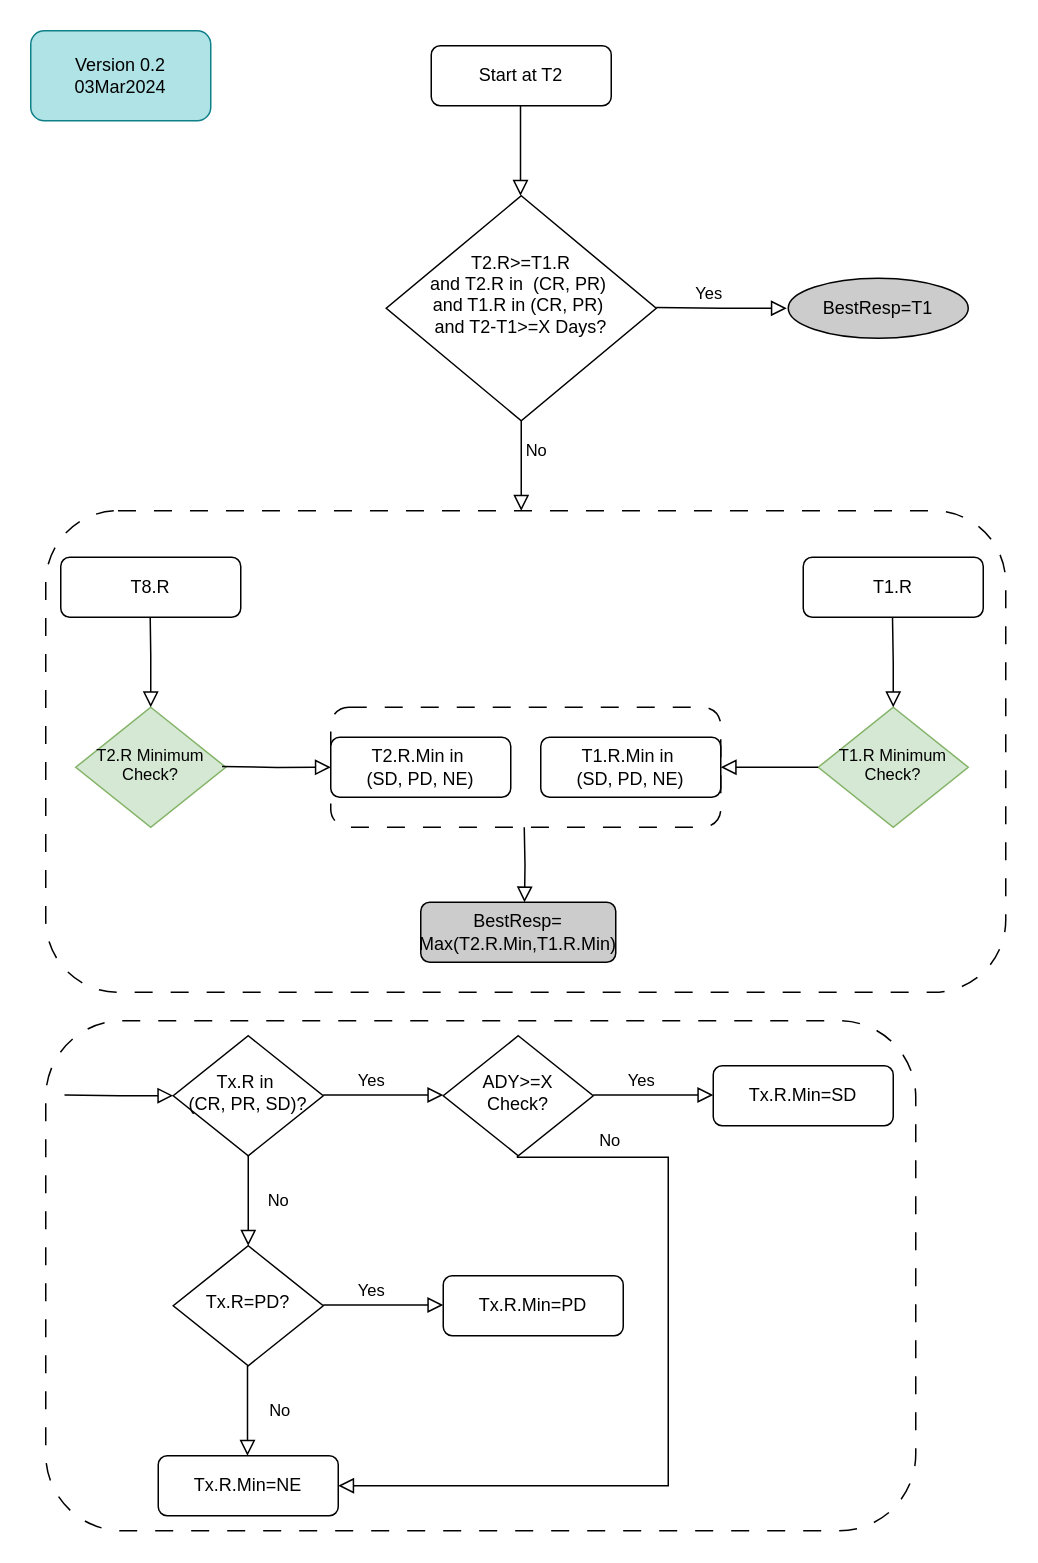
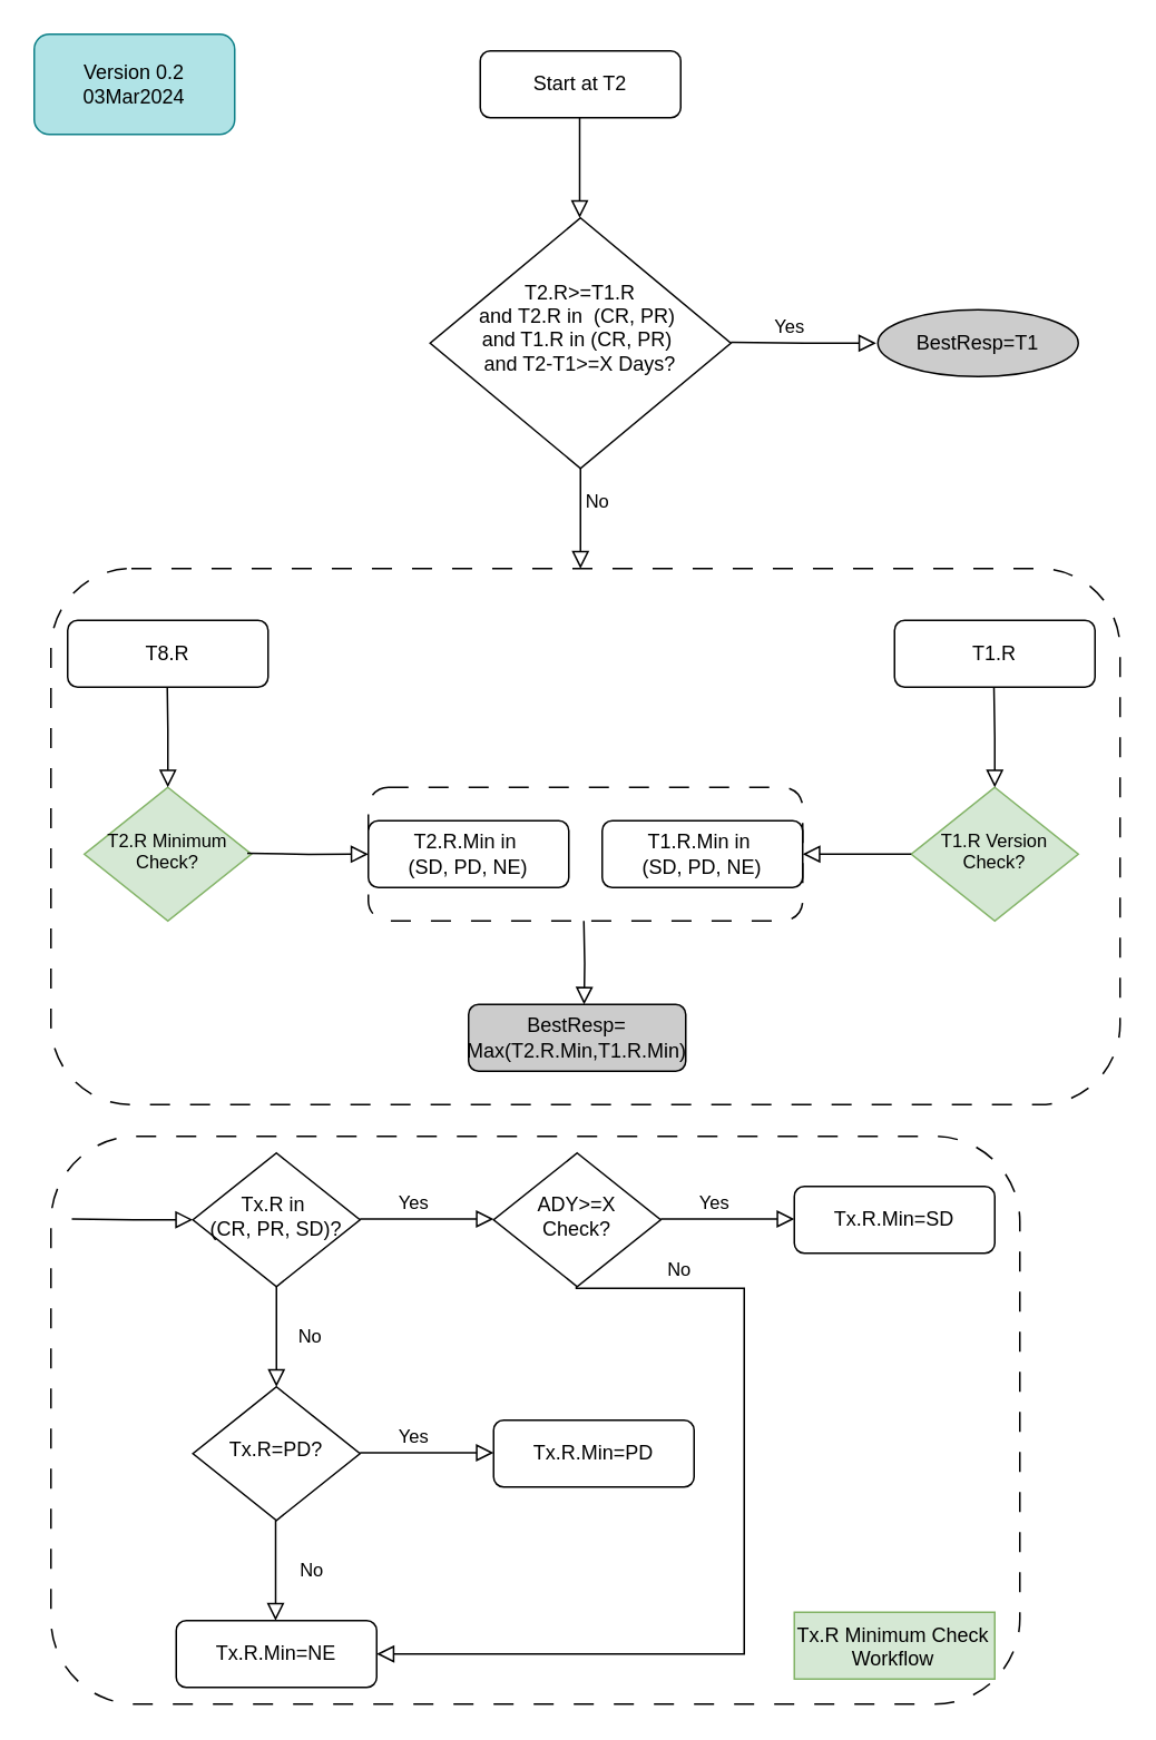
  <mxCell id="0" />
  <mxCell id="1" parent="0" />
  <mxCell id="2" value="Version 0.2&lt;div&gt;03Mar2024&lt;/div&gt;" style="rounded=1;whiteSpace=wrap;html=1;fillColor=#b0e3e6;strokeColor=#0e8088;" parent="1" vertex="1"><mxGeometry x="20" y="20" width="120" height="60" as="geometry" /></mxCell>
  <mxCell id="3" value="" style="group" vertex="1" connectable="0" parent="1"><mxGeometry x="30" y="30" width="640" height="631" as="geometry" /></mxCell>
  <mxCell id="4" value="" style="rounded=1;whiteSpace=wrap;html=1;dashed=1;dashPattern=12 12;fillColor=none;" parent="3" vertex="1"><mxGeometry y="310" width="640" height="321" as="geometry" /></mxCell>
  <mxCell id="5" value="" style="rounded=1;whiteSpace=wrap;html=1;dashed=1;dashPattern=12 12;fillColor=none;" parent="3" vertex="1"><mxGeometry x="190" y="441" width="260" height="80" as="geometry" /></mxCell>
  <mxCell id="6" value="" style="rounded=0;html=1;jettySize=auto;orthogonalLoop=1;fontSize=11;endArrow=block;endFill=0;endSize=8;strokeWidth=1;shadow=0;labelBackgroundColor=none;edgeStyle=orthogonalEdgeStyle;" parent="3" edge="1"><mxGeometry x="0.333" y="20" relative="1" as="geometry"><mxPoint as="offset" /><mxPoint x="319" y="521" as="sourcePoint" /><mxPoint x="319.17" y="571" as="targetPoint" /></mxGeometry></mxCell>
  <mxCell id="7" value="&lt;font style=&quot;font-size: 11px;&quot;&gt;T2.R Minimum&lt;/font&gt;&lt;div style=&quot;font-size: 11px;&quot;&gt;&lt;font style=&quot;font-size: 11px;&quot;&gt;Check?&lt;/font&gt;&lt;/div&gt;" style="rhombus;whiteSpace=wrap;html=1;shadow=0;fontFamily=Helvetica;fontSize=12;align=center;strokeWidth=1;spacing=6;spacingTop=-4;fillColor=#d5e8d4;strokeColor=#82b366;" parent="3" vertex="1"><mxGeometry x="20" y="441" width="100" height="80" as="geometry" /></mxCell>
  <mxCell id="8" value="" style="edgeStyle=orthogonalEdgeStyle;rounded=0;html=1;jettySize=auto;orthogonalLoop=1;fontSize=11;endArrow=block;endFill=0;endSize=8;strokeWidth=1;shadow=0;labelBackgroundColor=none;entryX=0;entryY=0.5;entryDx=0;entryDy=0;" parent="3" target="9" edge="1"><mxGeometry x="-0.208" y="10" relative="1" as="geometry"><mxPoint as="offset" /><mxPoint x="117.5" y="480.58" as="sourcePoint" /><mxPoint x="197" y="481.08" as="targetPoint" /><Array as="points" /></mxGeometry></mxCell>
  <mxCell id="9" value="T2.R.Min in&amp;nbsp;&lt;div&gt;(SD, PD, NE)&lt;/div&gt;" style="rounded=1;whiteSpace=wrap;html=1;fontSize=12;glass=0;strokeWidth=1;shadow=0;" parent="3" vertex="1"><mxGeometry x="190" y="461" width="120" height="40" as="geometry" /></mxCell>
- <mxCell id="10" value="&lt;font style=&quot;font-size: 11px;&quot;&gt;T1.R Minimum&lt;/font&gt;&lt;div style=&quot;font-size: 11px;&quot;&gt;&lt;font style=&quot;font-size: 11px;&quot;&gt;Check?&lt;/font&gt;&lt;/div&gt;" style="rhombus;whiteSpace=wrap;html=1;shadow=0;fontFamily=Helvetica;fontSize=12;align=center;strokeWidth=1;spacing=6;spacingTop=-4;fillColor=#d5e8d4;strokeColor=#82b366;" parent="3" vertex="1"><mxGeometry x="515" y="441" width="100" height="80" as="geometry" /></mxCell>
+ <mxCell id="10" value="&lt;font style=&quot;font-size: 11px;&quot;&gt;T1.R Version&lt;/font&gt;&lt;div style=&quot;font-size: 11px;&quot;&gt;&lt;font style=&quot;font-size: 11px;&quot;&gt;Check?&lt;/font&gt;&lt;/div&gt;" style="rhombus;whiteSpace=wrap;html=1;shadow=0;fontFamily=Helvetica;fontSize=12;align=center;strokeWidth=1;spacing=6;spacingTop=-4;fillColor=#d5e8d4;strokeColor=#82b366;" parent="3" vertex="1"><mxGeometry x="515" y="441" width="100" height="80" as="geometry" /></mxCell>
  <mxCell id="11" value="T1.R.Min in&amp;nbsp;&lt;div&gt;(SD, PD, NE)&lt;/div&gt;" style="rounded=1;whiteSpace=wrap;html=1;fontSize=12;glass=0;strokeWidth=1;shadow=0;" parent="3" vertex="1"><mxGeometry x="330" y="461" width="120" height="40" as="geometry" /></mxCell>
  <mxCell id="12" value="" style="edgeStyle=orthogonalEdgeStyle;rounded=0;html=1;jettySize=auto;orthogonalLoop=1;fontSize=11;endArrow=block;endFill=0;endSize=8;strokeWidth=1;shadow=0;labelBackgroundColor=none;exitX=0;exitY=0.5;exitDx=0;exitDy=0;" parent="3" source="10" edge="1"><mxGeometry x="-0.112" y="-10" relative="1" as="geometry"><mxPoint as="offset" /><mxPoint x="430" y="480.5" as="sourcePoint" /><mxPoint x="450" y="481" as="targetPoint" /></mxGeometry></mxCell>
  <mxCell id="13" value="BestResp=&lt;div&gt;Max(T2.R.Min,T1.R&lt;span style=&quot;background-color: initial;&quot;&gt;.Min&lt;/span&gt;&lt;span style=&quot;background-color: initial;&quot;&gt;)&lt;/span&gt;&lt;/div&gt;" style="rounded=1;whiteSpace=wrap;html=1;fontSize=12;glass=0;strokeWidth=1;shadow=0;fillStyle=auto;fillColor=#CCCCCC;" parent="3" vertex="1"><mxGeometry x="250" y="571" width="130" height="40" as="geometry" /></mxCell>
  <mxCell id="14" value="" style="rounded=0;html=1;jettySize=auto;orthogonalLoop=1;fontSize=11;endArrow=block;endFill=0;endSize=8;strokeWidth=1;shadow=0;labelBackgroundColor=none;edgeStyle=orthogonalEdgeStyle;entryX=0.5;entryY=0;entryDx=0;entryDy=0;" parent="3" edge="1"><mxGeometry x="0.333" y="20" relative="1" as="geometry"><mxPoint as="offset" /><mxPoint x="69.5" y="371" as="sourcePoint" /><mxPoint x="70" y="441" as="targetPoint" /><Array as="points" /></mxGeometry></mxCell>
  <mxCell id="15" value="T8.R" style="rounded=1;whiteSpace=wrap;html=1;fontSize=12;glass=0;strokeWidth=1;shadow=0;" parent="3" vertex="1"><mxGeometry x="10" y="341" width="120" height="40" as="geometry" /></mxCell>
  <mxCell id="16" value="" style="rounded=0;html=1;jettySize=auto;orthogonalLoop=1;fontSize=11;endArrow=block;endFill=0;endSize=8;strokeWidth=1;shadow=0;labelBackgroundColor=none;edgeStyle=orthogonalEdgeStyle;entryX=0.5;entryY=0;entryDx=0;entryDy=0;" parent="3" target="17" edge="1"><mxGeometry x="0.333" y="20" relative="1" as="geometry"><mxPoint as="offset" /><mxPoint x="564.5" y="361" as="sourcePoint" /><mxPoint x="565" y="431" as="targetPoint" /><Array as="points" /></mxGeometry></mxCell>
  <mxCell id="17" value="T1.R" style="rounded=1;whiteSpace=wrap;html=1;fontSize=12;glass=0;strokeWidth=1;shadow=0;" parent="3" vertex="1"><mxGeometry x="505" y="341" width="120" height="40" as="geometry" /></mxCell>
  <mxCell id="18" value="" style="rounded=0;html=1;jettySize=auto;orthogonalLoop=1;fontSize=11;endArrow=block;endFill=0;endSize=8;strokeWidth=1;shadow=0;labelBackgroundColor=none;edgeStyle=orthogonalEdgeStyle;" parent="3" edge="1"><mxGeometry x="0.333" y="20" relative="1" as="geometry"><mxPoint as="offset" /><mxPoint x="564.5" y="381" as="sourcePoint" /><mxPoint x="565" y="441" as="targetPoint" /><Array as="points" /></mxGeometry></mxCell>
  <mxCell id="19" value="" style="group" vertex="1" connectable="0" parent="3"><mxGeometry x="227" width="388" height="310" as="geometry" /></mxCell>
  <mxCell id="20" value="Start at T2" style="rounded=1;whiteSpace=wrap;html=1;fontSize=12;glass=0;strokeWidth=1;shadow=0;" parent="19" vertex="1"><mxGeometry x="30" width="120" height="40" as="geometry" /></mxCell>
  <mxCell id="21" value="T2.R&amp;gt;=T1.R&lt;div&gt;and&amp;nbsp;&lt;span style=&quot;background-color: initial;&quot;&gt;T2.R in&amp;nbsp;&lt;/span&gt;&lt;span style=&quot;background-color: initial;&quot;&gt;&amp;nbsp;(CR, PR)&amp;nbsp;&lt;/span&gt;&lt;/div&gt;&lt;div&gt;&lt;span style=&quot;background-color: initial;&quot;&gt;and T1.R in (CR, PR)&amp;nbsp;&lt;/span&gt;&lt;/div&gt;&lt;div&gt;&lt;span style=&quot;background-color: initial;&quot;&gt;and T2-T1&amp;gt;=X Days?&lt;/span&gt;&lt;/div&gt;&lt;div&gt;&lt;br&gt;&lt;/div&gt;" style="rhombus;whiteSpace=wrap;html=1;shadow=0;fontFamily=Helvetica;fontSize=12;align=center;strokeWidth=1;spacing=6;spacingTop=-4;" parent="19" vertex="1"><mxGeometry y="100" width="180" height="150" as="geometry" /></mxCell>
  <mxCell id="22" value="" style="rounded=0;html=1;jettySize=auto;orthogonalLoop=1;fontSize=11;endArrow=block;endFill=0;endSize=8;strokeWidth=1;shadow=0;labelBackgroundColor=none;edgeStyle=orthogonalEdgeStyle;" parent="19" edge="1"><mxGeometry x="0.333" y="20" relative="1" as="geometry"><mxPoint as="offset" /><mxPoint x="89.5" y="40" as="sourcePoint" /><mxPoint x="89.5" y="100" as="targetPoint" /></mxGeometry></mxCell>
  <mxCell id="23" value="BestResp=T1" style="ellipse;whiteSpace=wrap;html=1;fontSize=12;glass=0;strokeWidth=1;shadow=0;fillColor=#CCCCCC;" parent="19" vertex="1"><mxGeometry x="268" y="155" width="120" height="40" as="geometry" /></mxCell>
  <mxCell id="24" value="Yes" style="edgeStyle=orthogonalEdgeStyle;rounded=0;html=1;jettySize=auto;orthogonalLoop=1;fontSize=11;endArrow=block;endFill=0;endSize=8;strokeWidth=1;shadow=0;labelBackgroundColor=none;entryX=0;entryY=0.5;entryDx=0;entryDy=0;" parent="19" edge="1"><mxGeometry x="-0.208" y="10" relative="1" as="geometry"><mxPoint as="offset" /><mxPoint x="180" y="174.5" as="sourcePoint" /><mxPoint x="267" y="175" as="targetPoint" /></mxGeometry></mxCell>
  <mxCell id="25" value="No" style="rounded=0;html=1;jettySize=auto;orthogonalLoop=1;fontSize=11;endArrow=block;endFill=0;endSize=8;strokeWidth=1;shadow=0;labelBackgroundColor=none;edgeStyle=orthogonalEdgeStyle;" parent="19" edge="1"><mxGeometry x="-0.333" y="10" relative="1" as="geometry"><mxPoint as="offset" /><mxPoint x="90" y="250" as="sourcePoint" /><mxPoint x="90" y="310" as="targetPoint" /></mxGeometry></mxCell>
  <mxCell id="26" value="" style="rounded=1;whiteSpace=wrap;html=1;dashed=1;dashPattern=12 12;fillColor=none;container=0;" parent="1" vertex="1"><mxGeometry x="30" y="680" width="580" height="340" as="geometry" /></mxCell>
  <mxCell id="27" value="Tx.R.Min=SD" style="rounded=1;whiteSpace=wrap;html=1;fontSize=12;glass=0;strokeWidth=1;shadow=0;container=0;" parent="1" vertex="1"><mxGeometry x="475" y="710" width="120" height="40" as="geometry" /></mxCell>
  <mxCell id="28" value="Tx.R in&amp;nbsp;&lt;div&gt;(CR,&lt;span style=&quot;background-color: initial;&quot;&gt;&amp;nbsp;PR,&amp;nbsp;&lt;/span&gt;&lt;span style=&quot;background-color: initial;&quot;&gt;SD)?&lt;/span&gt;&lt;/div&gt;" style="rhombus;whiteSpace=wrap;html=1;shadow=0;fontFamily=Helvetica;fontSize=12;align=center;strokeWidth=1;spacing=6;spacingTop=-4;container=0;" parent="1" vertex="1"><mxGeometry x="115" y="690" width="100" height="80" as="geometry" /></mxCell>
  <mxCell id="29" value="ADY&amp;gt;=X Check?" style="rhombus;whiteSpace=wrap;html=1;shadow=0;fontFamily=Helvetica;fontSize=12;align=center;strokeWidth=1;spacing=6;spacingTop=-4;container=0;" parent="1" vertex="1"><mxGeometry x="295" y="690" width="100" height="80" as="geometry" /></mxCell>
  <mxCell id="30" value="Yes" style="edgeStyle=orthogonalEdgeStyle;rounded=0;html=1;jettySize=auto;orthogonalLoop=1;fontSize=11;endArrow=block;endFill=0;endSize=8;strokeWidth=1;shadow=0;labelBackgroundColor=none;" parent="1" edge="1"><mxGeometry x="-0.208" y="10" relative="1" as="geometry"><mxPoint as="offset" /><mxPoint x="215" y="729.5" as="sourcePoint" /><mxPoint x="295" y="729.5" as="targetPoint" /></mxGeometry></mxCell>
  <mxCell id="31" value="No" style="rounded=0;html=1;jettySize=auto;orthogonalLoop=1;fontSize=11;endArrow=block;endFill=0;endSize=8;strokeWidth=1;shadow=0;labelBackgroundColor=none;edgeStyle=orthogonalEdgeStyle;" parent="1" edge="1"><mxGeometry y="20" relative="1" as="geometry"><mxPoint as="offset" /><mxPoint x="165" y="770" as="sourcePoint" /><mxPoint x="165" y="830" as="targetPoint" /></mxGeometry></mxCell>
  <mxCell id="32" value="Yes" style="edgeStyle=orthogonalEdgeStyle;rounded=0;html=1;jettySize=auto;orthogonalLoop=1;fontSize=11;endArrow=block;endFill=0;endSize=8;strokeWidth=1;shadow=0;labelBackgroundColor=none;" parent="1" edge="1"><mxGeometry x="-0.208" y="10" relative="1" as="geometry"><mxPoint as="offset" /><mxPoint x="395" y="729.5" as="sourcePoint" /><mxPoint x="475" y="729.5" as="targetPoint" /></mxGeometry></mxCell>
  <mxCell id="33" value="Tx.R=PD?" style="rhombus;whiteSpace=wrap;html=1;shadow=0;fontFamily=Helvetica;fontSize=12;align=center;strokeWidth=1;spacing=6;spacingTop=-4;container=0;" parent="1" vertex="1"><mxGeometry x="115" y="830" width="100" height="80" as="geometry" /></mxCell>
  <mxCell id="34" value="Yes" style="edgeStyle=orthogonalEdgeStyle;rounded=0;html=1;jettySize=auto;orthogonalLoop=1;fontSize=11;endArrow=block;endFill=0;endSize=8;strokeWidth=1;shadow=0;labelBackgroundColor=none;" parent="1" edge="1"><mxGeometry x="-0.208" y="10" relative="1" as="geometry"><mxPoint as="offset" /><mxPoint x="215" y="869.5" as="sourcePoint" /><mxPoint x="295" y="869.5" as="targetPoint" /></mxGeometry></mxCell>
  <mxCell id="35" value="No" style="rounded=0;html=1;jettySize=auto;orthogonalLoop=1;fontSize=11;endArrow=block;endFill=0;endSize=8;strokeWidth=1;shadow=0;labelBackgroundColor=none;edgeStyle=orthogonalEdgeStyle;" parent="1" edge="1"><mxGeometry y="21" relative="1" as="geometry"><mxPoint as="offset" /><mxPoint x="164.5" y="910" as="sourcePoint" /><mxPoint x="164.5" y="970" as="targetPoint" /></mxGeometry></mxCell>
  <mxCell id="36" value="Tx.R.Min=PD" style="rounded=1;whiteSpace=wrap;html=1;fontSize=12;glass=0;strokeWidth=1;shadow=0;container=0;" parent="1" vertex="1"><mxGeometry x="295" y="850" width="120" height="40" as="geometry" /></mxCell>
  <mxCell id="37" value="Tx.R.Min=NE" style="rounded=1;whiteSpace=wrap;html=1;fontSize=12;glass=0;strokeWidth=1;shadow=0;container=0;" parent="1" vertex="1"><mxGeometry x="105" y="970" width="120" height="40" as="geometry" /></mxCell>
  <mxCell id="38" value="No" style="rounded=0;html=1;jettySize=auto;orthogonalLoop=1;fontSize=11;endArrow=block;endFill=0;endSize=8;strokeWidth=1;shadow=0;labelBackgroundColor=none;edgeStyle=orthogonalEdgeStyle;entryX=1;entryY=0.5;entryDx=0;entryDy=0;" parent="1" target="37" edge="1"><mxGeometry x="-0.772" y="11" relative="1" as="geometry"><mxPoint as="offset" /><mxPoint x="344.5" y="770" as="sourcePoint" /><mxPoint x="344.5" y="830" as="targetPoint" /><Array as="points"><mxPoint x="345" y="771" /><mxPoint x="445" y="771" /><mxPoint x="445" y="990" /></Array></mxGeometry></mxCell>
+ <mxCell id="39" value="&lt;div style=&quot;text-align: center;&quot;&gt;&lt;span style=&quot;background-color: initial;&quot;&gt;Tx.R Minimum Check&lt;/span&gt;&lt;/div&gt;&lt;div style=&quot;text-align: center;&quot;&gt;&lt;span style=&quot;background-color: initial;&quot;&gt;Workflow&lt;/span&gt;&lt;/div&gt;" style="text;whiteSpace=wrap;html=1;fillColor=#d5e8d4;strokeColor=#82b366;container=0;" parent="1" vertex="1"><mxGeometry x="475" y="965" width="120" height="40" as="geometry" /></mxCell>
  <mxCell id="40" value="" style="edgeStyle=orthogonalEdgeStyle;rounded=0;html=1;jettySize=auto;orthogonalLoop=1;fontSize=11;endArrow=block;endFill=0;endSize=8;strokeWidth=1;shadow=0;labelBackgroundColor=none;entryX=0;entryY=0.5;entryDx=0;entryDy=0;" edge="1" parent="1"><mxGeometry x="-0.208" y="10" relative="1" as="geometry"><mxPoint as="offset" /><mxPoint x="42.5" y="729.5" as="sourcePoint" /><mxPoint x="115" y="729.92" as="targetPoint" /><Array as="points" /></mxGeometry></mxCell>
